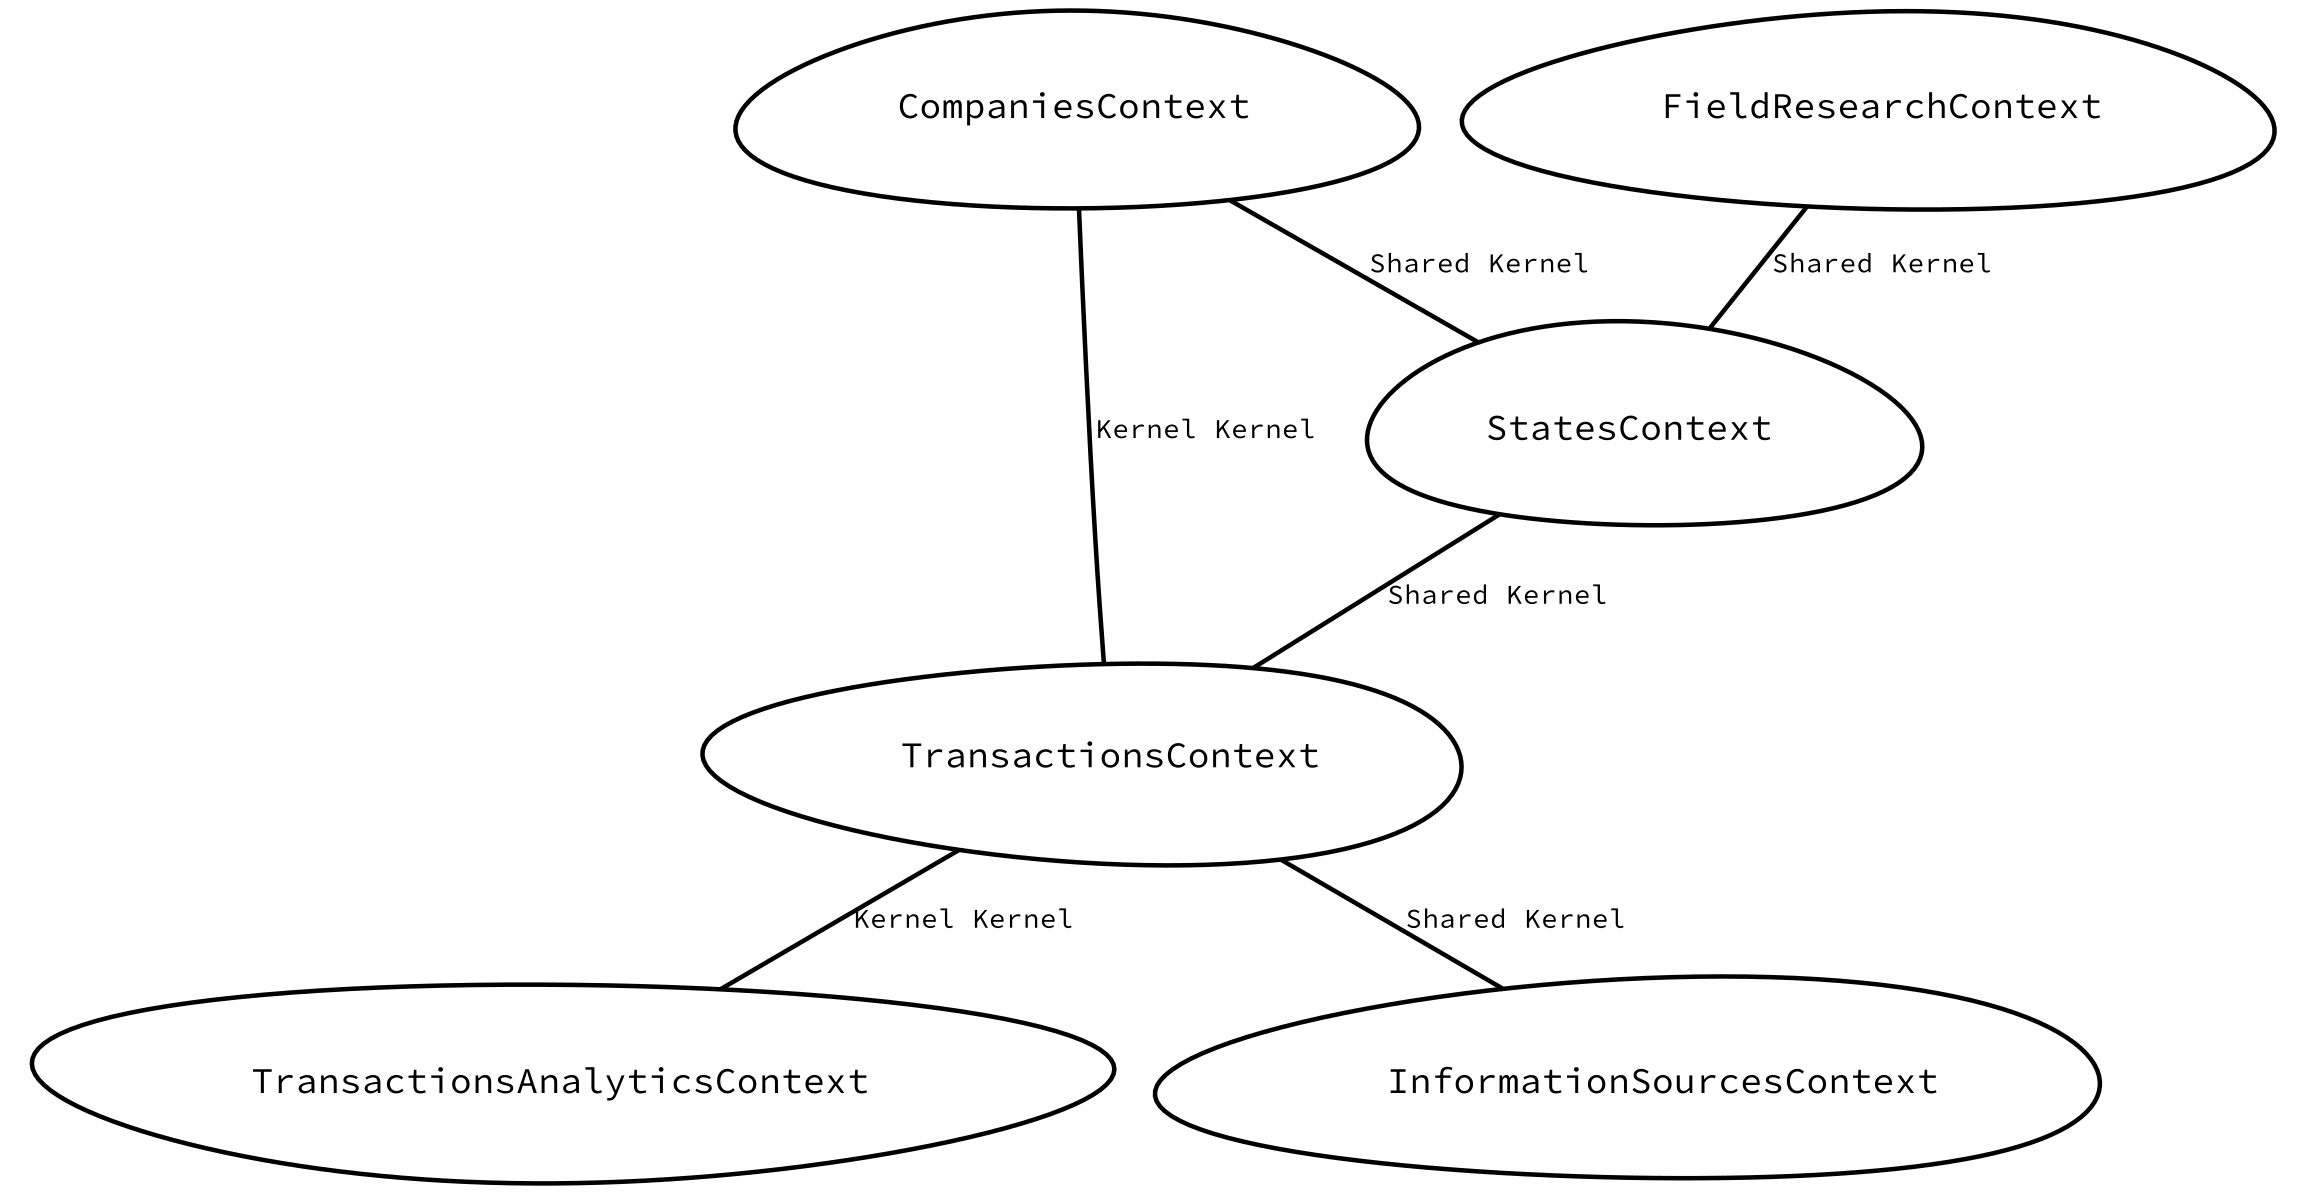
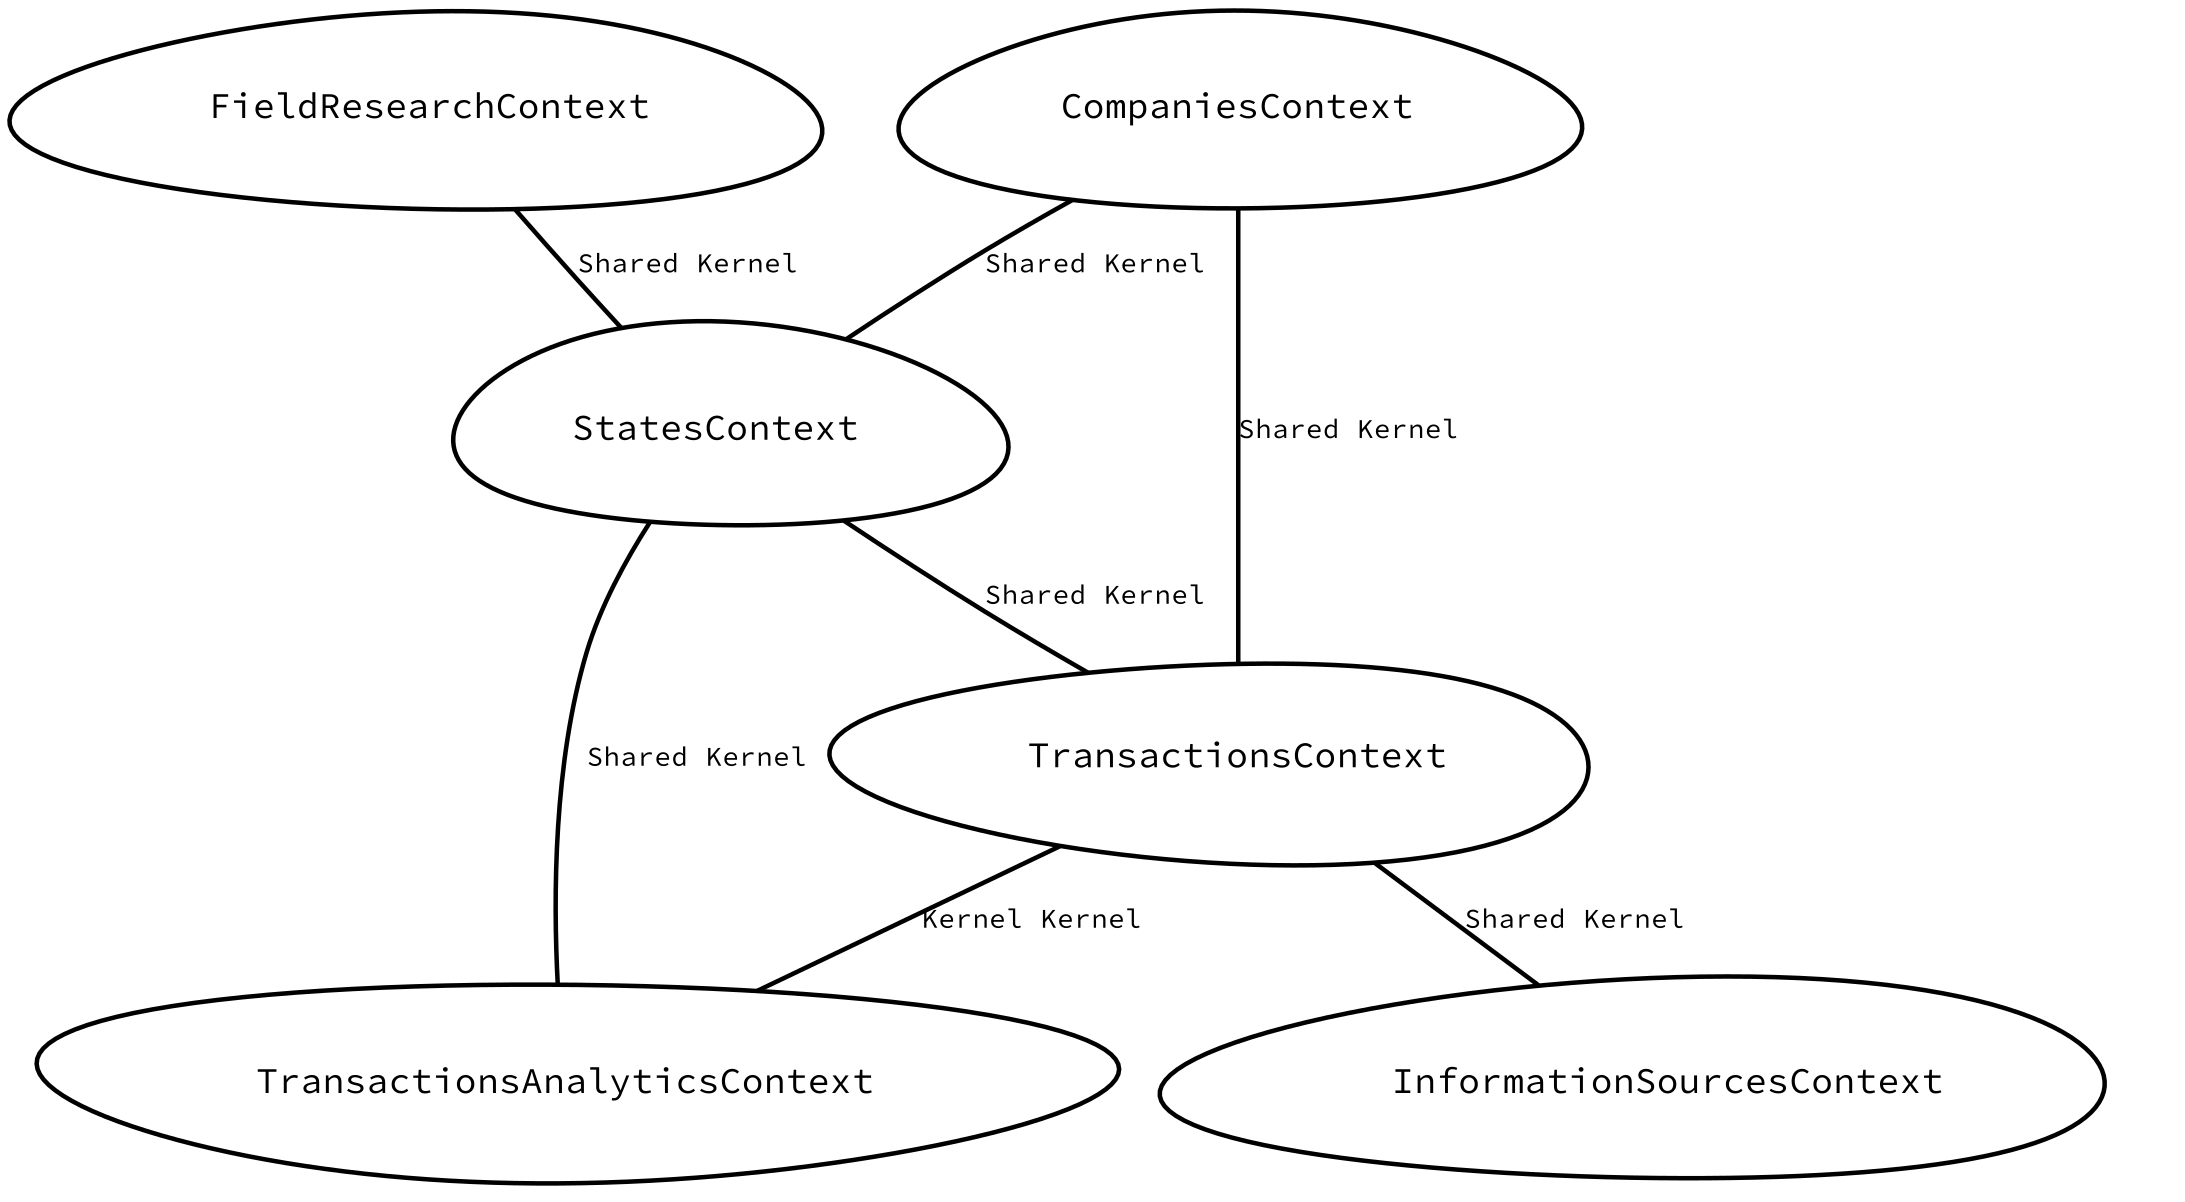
  digraph {
    fontname="Source Code Pro"
    node [fontname="Source Code Pro" fontsize=16 margin=0.3 shape=egg style=bold]
    edge [dir=none fontname="Source Code Pro" fontsize=12 style=bold]
    n1 [label="CompaniesContext\n" orientation=2]
    n2 [label="StatesContext\n" orientation=124]
    n3 [label="TransactionsAnalyticsContext\n" orientation=173]
    n4 [label="FieldResearchContext\n" orientation=348]
    n5 [label="TransactionsContext\n" orientation=325]
    n6 [label="InformationSourcesContext\n" orientation=222]
    n1 -> n2 [label="Shared Kernel"]
+   n2 -> n3 [label="Shared Kernel"]
    n2 -> n5 [label="Shared Kernel"]
    n4 -> n2 [label="Shared Kernel"]
-   n5 -> n1 [label="Kernel Kernel"]
+   n5 -> n1 [label="Shared Kernel"]
    n5 -> n3 [label="Kernel Kernel"]
    n5 -> n6 [label="Shared Kernel"]
  }
